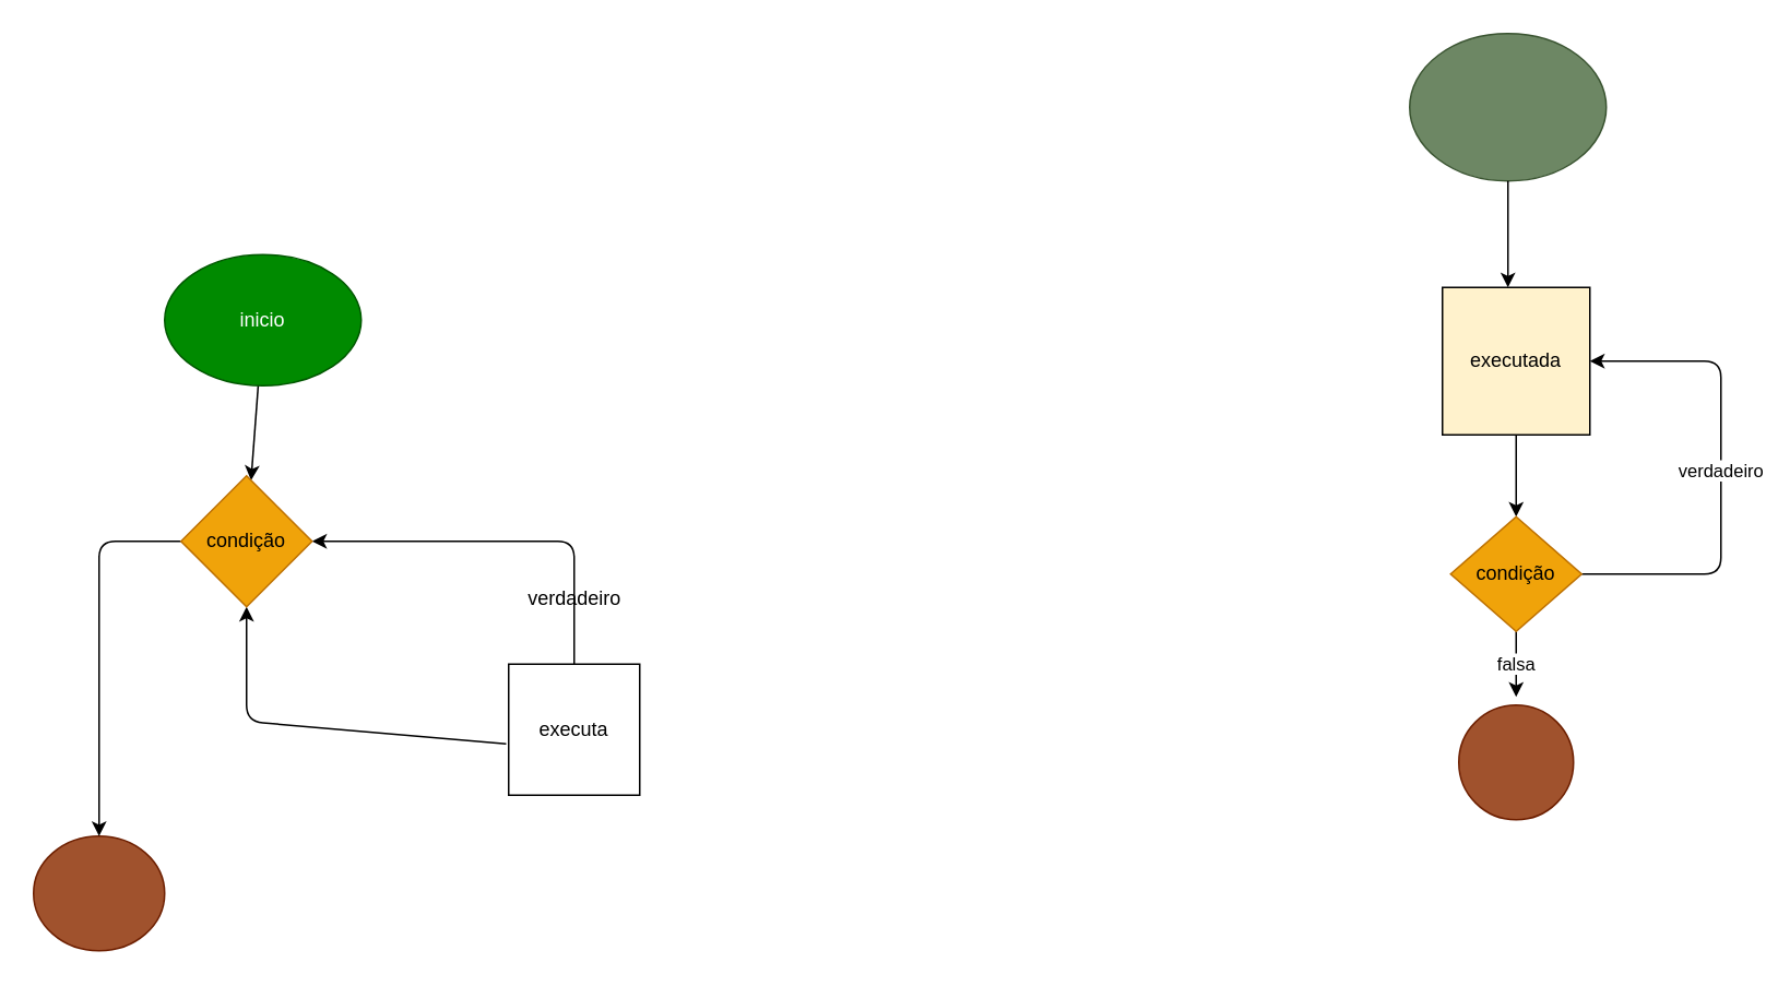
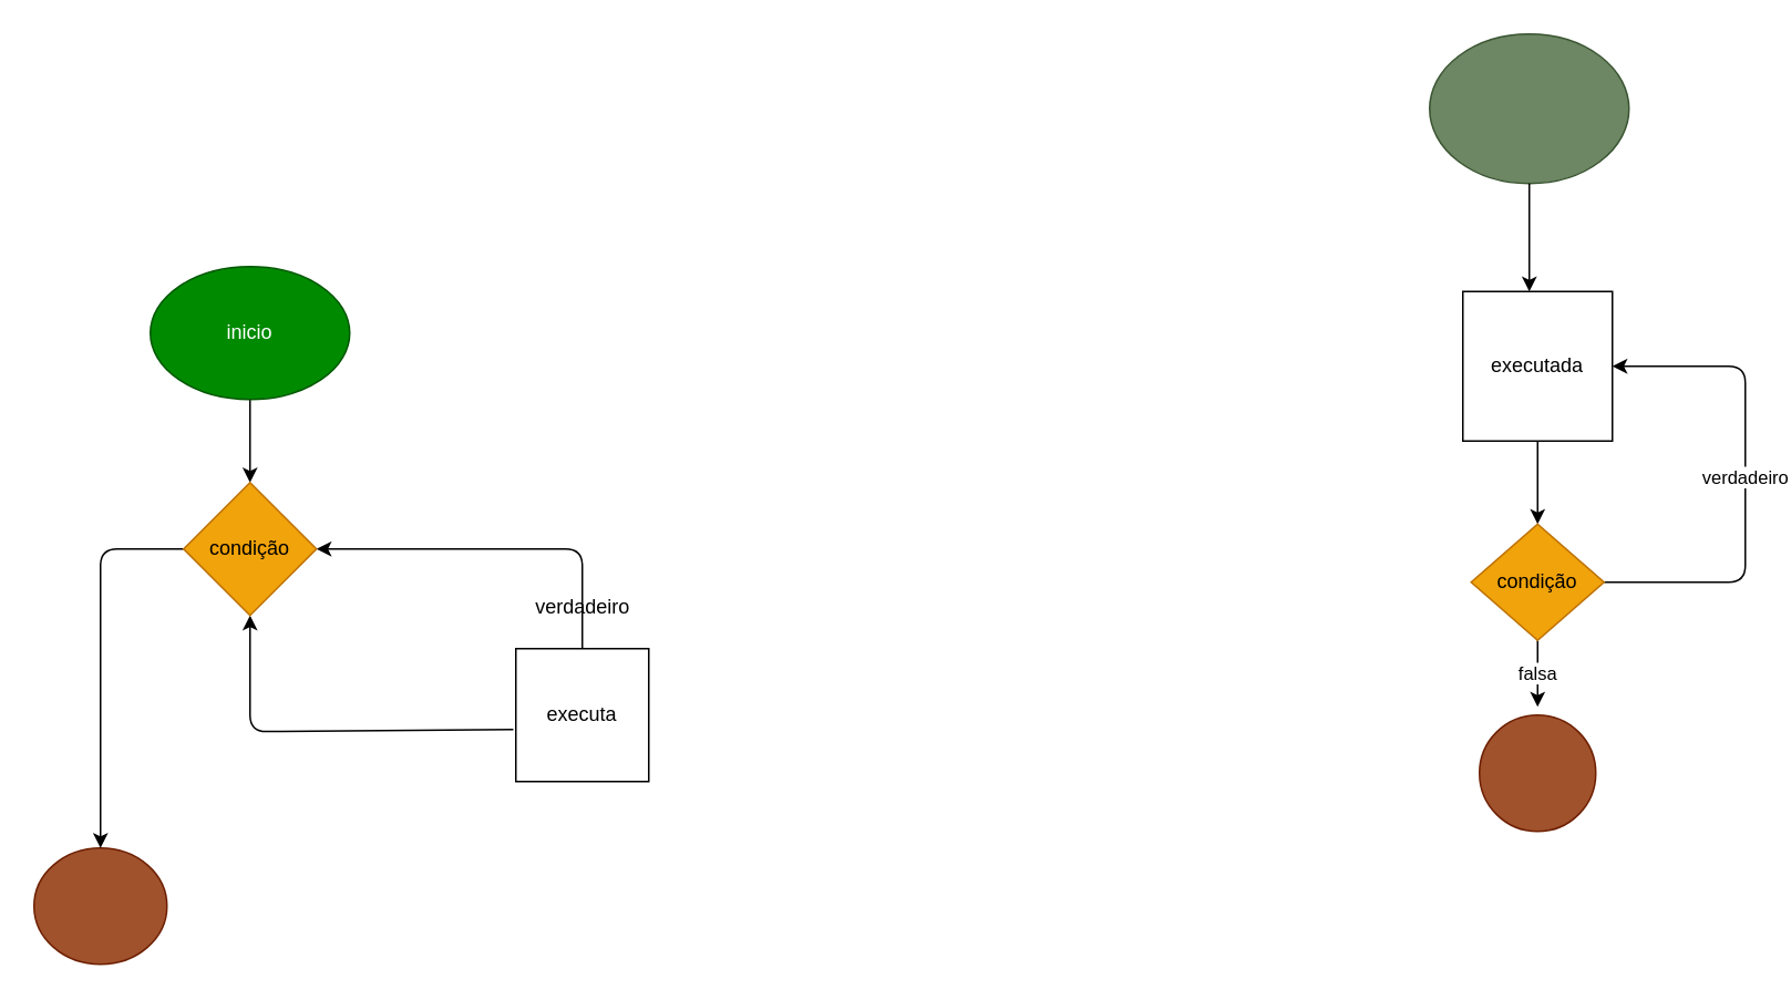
  <mxCell id="0" />
  <mxCell id="1" parent="0" />
  <mxCell id="2" value="" style="edgeStyle=none;html=1;" parent="1" source="3" target="19" edge="1"><mxGeometry relative="1" as="geometry" /></mxCell>
- <mxCell id="3" value="inicio" style="ellipse;whiteSpace=wrap;html=1;fillColor=#008a00;fontColor=#ffffff;strokeColor=#005700;" parent="1" vertex="1"><mxGeometry x="100" y="155" width="120" height="80" as="geometry" /></mxCell>
+ <mxCell id="3" value="inicio" style="ellipse;whiteSpace=wrap;html=1;fillColor=#008a00;fontColor=#ffffff;strokeColor=#005700;" parent="1" vertex="1"><mxGeometry x="90" y="160" width="120" height="80" as="geometry" /></mxCell>
  <mxCell id="4" style="edgeStyle=none;html=1;exitX=0.5;exitY=0;exitDx=0;exitDy=0;" parent="1" edge="1"><mxGeometry relative="1" as="geometry"><mxPoint x="930" y="280" as="targetPoint" /><mxPoint x="930" y="280" as="sourcePoint" /></mxGeometry></mxCell>
  <mxCell id="5" style="edgeStyle=none;html=1;exitX=-0.019;exitY=0.608;exitDx=0;exitDy=0;entryX=0.5;entryY=1;entryDx=0;entryDy=0;exitPerimeter=0;" parent="1" source="7" target="19" edge="1"><mxGeometry relative="1" as="geometry"><mxPoint x="150" y="440" as="targetPoint" /><Array as="points"><mxPoint x="150" y="440" /></Array></mxGeometry></mxCell>
  <mxCell id="6" style="edgeStyle=none;html=1;exitX=0.5;exitY=0;exitDx=0;exitDy=0;entryX=1;entryY=0.5;entryDx=0;entryDy=0;" edge="1" parent="1" source="7" target="19"><mxGeometry relative="1" as="geometry"><Array as="points"><mxPoint x="350" y="330" /></Array></mxGeometry></mxCell>
- <mxCell id="7" value="executa" style="whiteSpace=wrap;html=1;aspect=fixed;" parent="1" vertex="1"><mxGeometry x="310" y="405" width="80" height="80" as="geometry" /></mxCell>
+ <mxCell id="7" value="executa" style="whiteSpace=wrap;html=1;aspect=fixed;" parent="1" vertex="1"><mxGeometry x="310" y="390" width="80" height="80" as="geometry" /></mxCell>
  <mxCell id="8" value="" style="ellipse;whiteSpace=wrap;html=1;fillColor=#a0522d;fontColor=#ffffff;strokeColor=#6D1F00;" parent="1" vertex="1"><mxGeometry x="20" y="510" width="80" height="70" as="geometry" /></mxCell>
  <mxCell id="9" value="" style="ellipse;whiteSpace=wrap;html=1;fillColor=#6d8764;fontColor=#ffffff;strokeColor=#3A5431;" parent="1" vertex="1"><mxGeometry y="20" width="120" height="90" as="geometry" x="860" /></mxCell>
  <mxCell id="10" value="" style="ellipse;whiteSpace=wrap;html=1;fillColor=#a0522d;fontColor=#ffffff;strokeColor=#6D1F00;" parent="1" vertex="1"><mxGeometry x="890" y="430" width="70" height="70" as="geometry" /></mxCell>
  <mxCell id="11" style="edgeStyle=none;html=1;exitX=0.5;exitY=0;exitDx=0;exitDy=0;" parent="1" edge="1"><mxGeometry relative="1" as="geometry"><mxPoint x="380" y="300" as="targetPoint" /><mxPoint x="380" y="300" as="sourcePoint" /></mxGeometry></mxCell>
  <mxCell id="12" style="edgeStyle=none;html=1;" parent="1" edge="1"><mxGeometry relative="1" as="geometry"><mxPoint x="920" y="175" as="targetPoint" /><mxPoint x="920" y="110" as="sourcePoint" /></mxGeometry></mxCell>
  <mxCell id="13" style="edgeStyle=none;html=1;exitX=0.5;exitY=1;exitDx=0;exitDy=0;" parent="1" source="14" edge="1"><mxGeometry relative="1" as="geometry"><mxPoint x="925" y="315" as="targetPoint" /></mxGeometry></mxCell>
- <mxCell id="14" value="executada" style="whiteSpace=wrap;html=1;aspect=fixed;fillColor=#fff2cc;" parent="1" vertex="1"><mxGeometry x="880" y="175" width="90" height="90" as="geometry" /></mxCell>
+ <mxCell id="14" value="executada" style="whiteSpace=wrap;html=1;aspect=fixed;" parent="1" vertex="1"><mxGeometry x="880" y="175" width="90" height="90" as="geometry" /></mxCell>
  <mxCell id="15" value="falsa" style="edgeStyle=none;html=1;exitX=0.5;exitY=1;exitDx=0;exitDy=0;" parent="1" source="17" edge="1"><mxGeometry relative="1" as="geometry"><mxPoint x="925" y="425" as="targetPoint" /></mxGeometry></mxCell>
  <mxCell id="16" value="verdadeiro" style="edgeStyle=none;html=1;exitX=1;exitY=0.5;exitDx=0;exitDy=0;entryX=1;entryY=0.5;entryDx=0;entryDy=0;" parent="1" source="17" target="14" edge="1"><mxGeometry relative="1" as="geometry"><mxPoint x="1050" y="195" as="targetPoint" /><Array as="points"><mxPoint x="1050" y="350" /><mxPoint x="1050" y="220" /></Array></mxGeometry></mxCell>
  <mxCell id="17" value="condição" style="rhombus;whiteSpace=wrap;html=1;fillColor=#f0a30a;fontColor=#000000;strokeColor=#BD7000;" parent="1" vertex="1"><mxGeometry x="885" y="315" width="80" height="70" as="geometry" /></mxCell>
  <mxCell id="18" style="edgeStyle=none;html=1;exitX=0;exitY=0.5;exitDx=0;exitDy=0;entryX=0.5;entryY=0;entryDx=0;entryDy=0;" parent="1" source="19" target="8" edge="1"><mxGeometry relative="1" as="geometry"><mxPoint x="60" y="330" as="targetPoint" /><Array as="points"><mxPoint x="60" y="330" /></Array></mxGeometry></mxCell>
  <mxCell id="19" value="condição" style="rhombus;whiteSpace=wrap;html=1;fillColor=#f0a30a;fontColor=#000000;strokeColor=#BD7000;" parent="1" vertex="1"><mxGeometry x="110" y="290" width="80" height="80" as="geometry" /></mxCell>
  <mxCell id="20" value="verdadeiro" style="text;html=1;align=center;verticalAlign=middle;resizable=0;points=[];autosize=1;strokeColor=none;fillColor=none;" vertex="1" parent="1"><mxGeometry x="310" y="350" width="80" height="30" as="geometry" /></mxCell>
